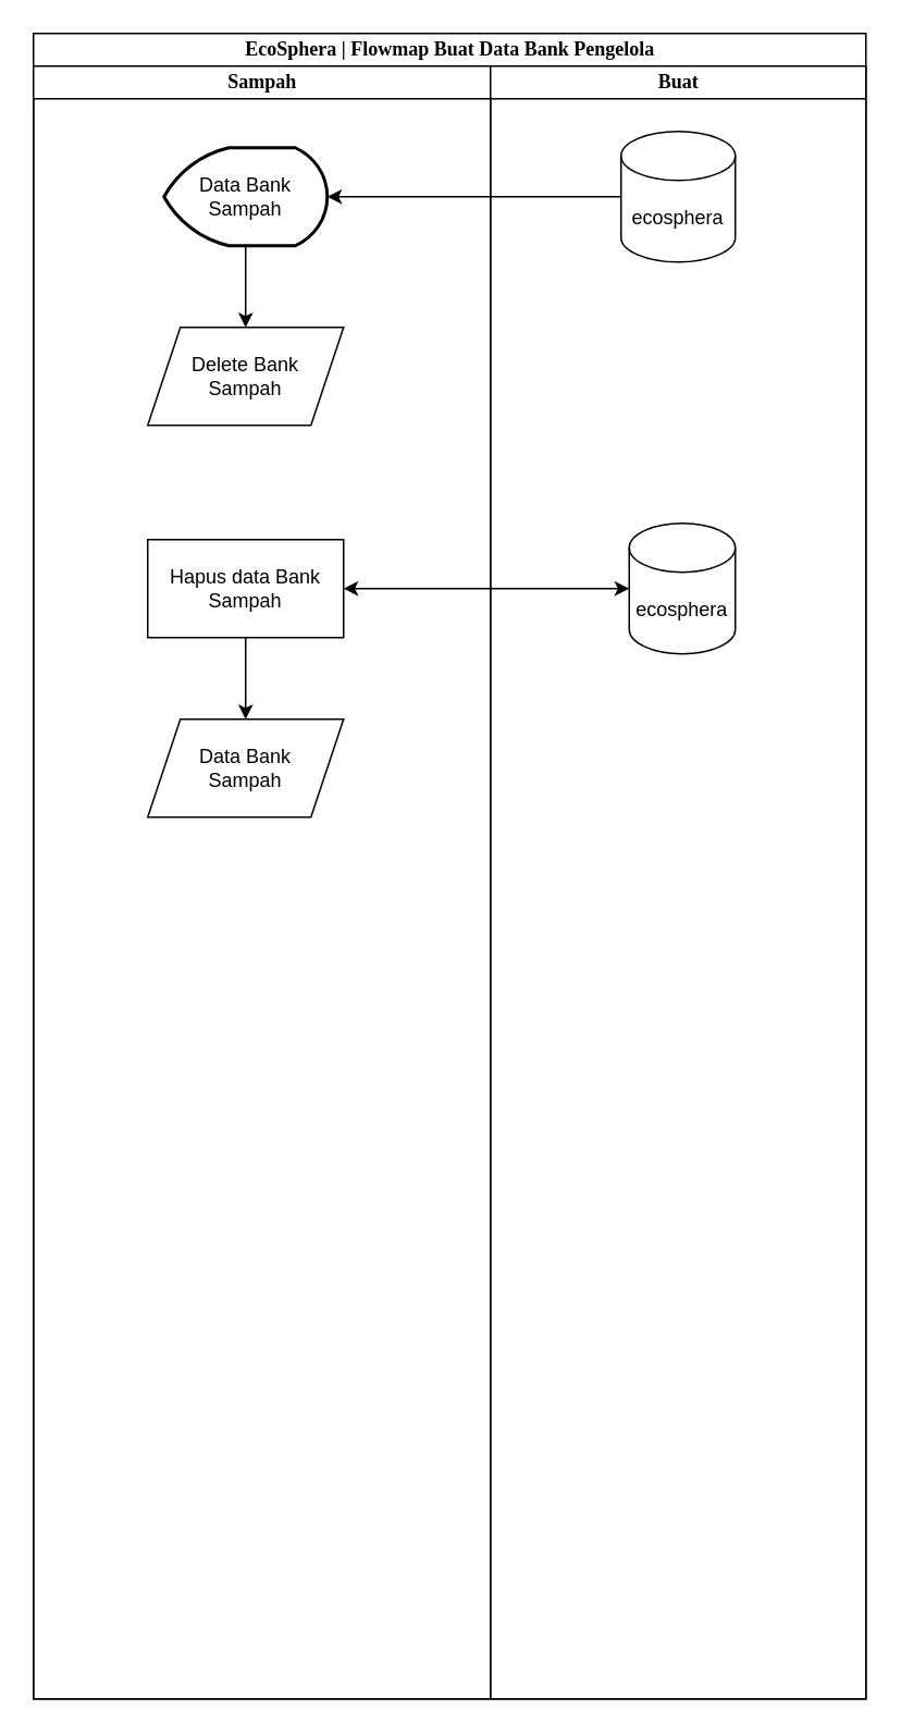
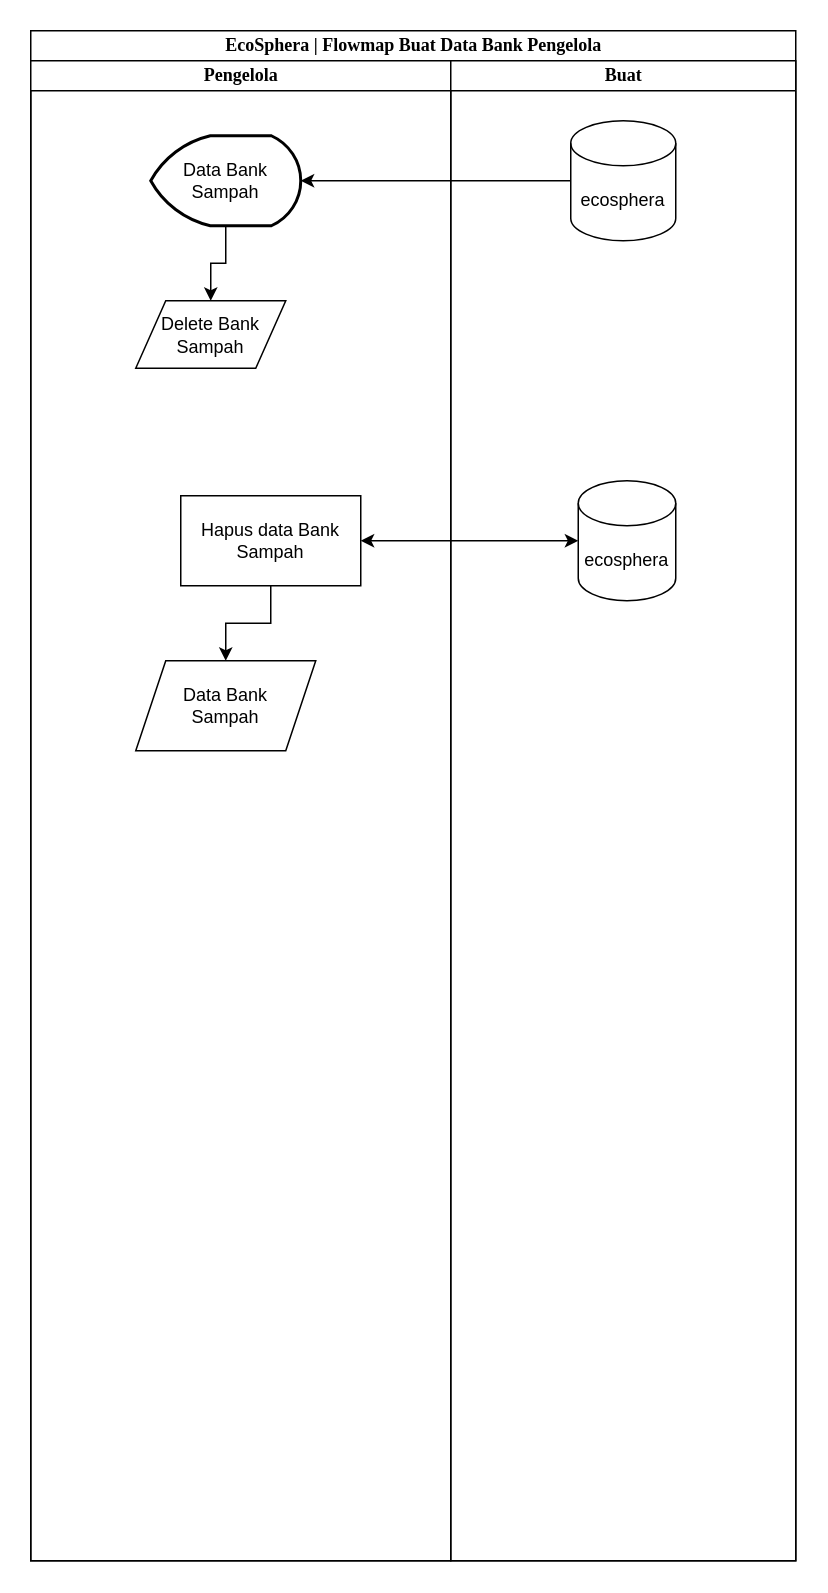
  <mxCell id="0" />
  <mxCell id="1" parent="0" />
  <mxCell id="2" value="&lt;font style=&quot;font-size: 12px;&quot;&gt;EcoSphera | Flowmap Buat Data Bank Pengelola&lt;/font&gt;" style="swimlane;html=1;childLayout=stackLayout;startSize=20;rounded=0;shadow=0;labelBackgroundColor=none;strokeWidth=1;fontFamily=Times New Roman;fontSize=8;align=center;" vertex="1" parent="1"><mxGeometry x="20" y="20" width="510" height="1020" as="geometry" /></mxCell>
- <mxCell id="3" value="Sampah" style="swimlane;html=1;startSize=20;fontFamily=Times New Roman;" vertex="1" parent="2"><mxGeometry y="20" width="280" height="1000" as="geometry"><mxRectangle y="20" width="40" height="1000" as="alternateBounds" /></mxGeometry></mxCell>
+ <mxCell id="3" value="Pengelola" style="swimlane;html=1;startSize=20;fontFamily=Times New Roman;" vertex="1" parent="2"><mxGeometry y="20" width="280" height="1000" as="geometry"><mxRectangle y="20" width="40" height="1000" as="alternateBounds" /></mxGeometry></mxCell>
  <mxCell id="4" style="edgeStyle=elbowEdgeStyle;rounded=0;orthogonalLoop=1;jettySize=auto;html=1;entryX=0.5;entryY=0;entryDx=0;entryDy=0;entryPerimeter=0;" edge="1" parent="3"><mxGeometry relative="1" as="geometry"><mxPoint x="124.793" y="559.793" as="sourcePoint" /></mxGeometry></mxCell>
- <mxCell id="5" value="Delete Bank&lt;br&gt;Sampah" style="shape=parallelogram;perimeter=parallelogramPerimeter;whiteSpace=wrap;html=1;fixedSize=1;" vertex="1" parent="3"><mxGeometry x="70" y="160" width="120" height="60" as="geometry" /></mxCell>
+ <mxCell id="5" value="Delete Bank&lt;br&gt;Sampah" style="shape=parallelogram;perimeter=parallelogramPerimeter;whiteSpace=wrap;html=1;fixedSize=1;" vertex="1" parent="3"><mxGeometry x="70" y="160" width="100" height="45" as="geometry" /></mxCell>
  <mxCell id="6" style="edgeStyle=orthogonalEdgeStyle;rounded=0;orthogonalLoop=1;jettySize=auto;html=1;entryX=0.5;entryY=0;entryDx=0;entryDy=0;" edge="1" parent="3" source="7" target="5"><mxGeometry relative="1" as="geometry" /></mxCell>
  <mxCell id="7" value="Data Bank Sampah" style="strokeWidth=2;html=1;shape=mxgraph.flowchart.display;whiteSpace=wrap;" vertex="1" parent="3"><mxGeometry x="80" y="50" width="100" height="60" as="geometry" /></mxCell>
  <mxCell id="8" style="edgeStyle=orthogonalEdgeStyle;rounded=0;orthogonalLoop=1;jettySize=auto;html=1;entryX=0.5;entryY=0;entryDx=0;entryDy=0;" edge="1" parent="3" source="9" target="10"><mxGeometry relative="1" as="geometry" /></mxCell>
- <mxCell id="9" value="Hapus data Bank Sampah" style="rounded=0;whiteSpace=wrap;html=1;" vertex="1" parent="3"><mxGeometry x="70" y="290" width="120" height="60" as="geometry" /></mxCell>
+ <mxCell id="9" value="Hapus data Bank Sampah" style="rounded=0;whiteSpace=wrap;html=1;" vertex="1" parent="3"><mxGeometry x="100" y="290" width="120" height="60" as="geometry" /></mxCell>
  <mxCell id="10" value="Data Bank&lt;br&gt;Sampah" style="shape=parallelogram;perimeter=parallelogramPerimeter;whiteSpace=wrap;html=1;fixedSize=1;" vertex="1" parent="3"><mxGeometry x="70" y="400" width="120" height="60" as="geometry" /></mxCell>
  <mxCell id="11" value="Buat" style="swimlane;html=1;startSize=20;fontFamily=Times New Roman;" vertex="1" parent="2"><mxGeometry x="280" y="20" width="230" height="1000" as="geometry" /></mxCell>
  <mxCell id="12" value="ecosphera" style="shape=cylinder3;whiteSpace=wrap;html=1;boundedLbl=1;backgroundOutline=1;size=15;" vertex="1" parent="11"><mxGeometry x="80" y="40" width="70" height="80" as="geometry" /></mxCell>
  <mxCell id="13" value="ecosphera" style="shape=cylinder3;whiteSpace=wrap;html=1;boundedLbl=1;backgroundOutline=1;size=15;" vertex="1" parent="11"><mxGeometry x="85" y="280" width="65" height="80" as="geometry" /></mxCell>
  <mxCell id="14" style="edgeStyle=orthogonalEdgeStyle;rounded=0;orthogonalLoop=1;jettySize=auto;html=1;" edge="1" parent="2" source="12" target="7"><mxGeometry relative="1" as="geometry" /></mxCell>
  <mxCell id="15" value="" style="endArrow=classic;startArrow=classic;html=1;rounded=0;exitX=1;exitY=0.5;exitDx=0;exitDy=0;" edge="1" parent="2" source="9" target="13"><mxGeometry width="50" height="50" relative="1" as="geometry"><mxPoint x="340" y="310" as="sourcePoint" /><mxPoint x="390" y="260" as="targetPoint" /></mxGeometry></mxCell>
